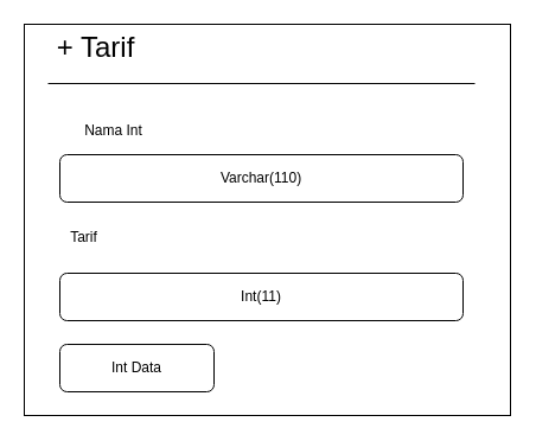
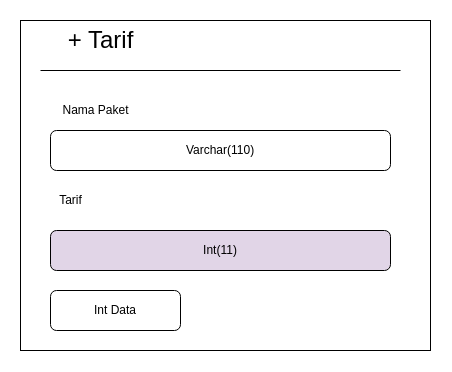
  <mxCell id="0" />
  <mxCell id="1" parent="0" />
  <mxCell id="2" value="" style="rounded=0;whiteSpace=wrap;html=1;" vertex="1" parent="1"><mxGeometry x="20" y="20" width="410" height="330" as="geometry" /></mxCell>
- <mxCell id="3" value="&lt;font style=&quot;font-size: 24px&quot;&gt;+ Tarif&lt;br&gt;&lt;/font&gt;" style="text;html=1;align=center;verticalAlign=middle;resizable=0;points=[];autosize=1;" vertex="1" parent="1"><mxGeometry x="40" y="30" width="80" height="20" as="geometry" /></mxCell>
+ <mxCell id="3" value="&lt;font style=&quot;font-size: 24px&quot;&gt;+ Tarif&lt;br&gt;&lt;/font&gt;" style="text;html=1;align=center;verticalAlign=middle;resizable=0;points=[];autosize=1;" vertex="1" parent="1"><mxGeometry x="60" y="30" width="80" height="20" as="geometry" /></mxCell>
  <mxCell id="4" value="" style="endArrow=none;html=1;" edge="1" parent="1"><mxGeometry width="50" height="50" relative="1" as="geometry"><mxPoint x="40" y="70" as="sourcePoint" /><mxPoint x="400" y="70" as="targetPoint" /></mxGeometry></mxCell>
- <mxCell id="5" value="Nama Int" style="text;html=1;align=center;verticalAlign=middle;resizable=0;points=[];autosize=1;" vertex="1" parent="1"><mxGeometry x="55" y="100" width="80" height="20" as="geometry" /></mxCell>
+ <mxCell id="5" value="Nama Paket" style="text;html=1;align=center;verticalAlign=middle;resizable=0;points=[];autosize=1;" vertex="1" parent="1"><mxGeometry x="55" y="100" width="80" height="20" as="geometry" /></mxCell>
  <mxCell id="6" value="Varchar(110)" style="rounded=1;whiteSpace=wrap;html=1;" vertex="1" parent="1"><mxGeometry x="50" y="130" width="340" height="40" as="geometry" /></mxCell>
  <mxCell id="7" value="Tarif" style="text;html=1;align=center;verticalAlign=middle;resizable=0;points=[];autosize=1;" vertex="1" parent="1"><mxGeometry x="50" y="190" width="40" height="20" as="geometry" /></mxCell>
- <mxCell id="8" value="Int(11)" style="rounded=1;whiteSpace=wrap;html=1;" vertex="1" parent="1"><mxGeometry x="50" y="230" width="340" height="40" as="geometry" /></mxCell>
+ <mxCell id="8" value="Int(11)" style="rounded=1;whiteSpace=wrap;html=1;fillColor=#e1d5e7;" vertex="1" parent="1"><mxGeometry x="50" y="230" width="340" height="40" as="geometry" /></mxCell>
  <mxCell id="9" value="Int Data" style="rounded=1;whiteSpace=wrap;html=1;" vertex="1" parent="1"><mxGeometry x="50" y="290" width="130" height="40" as="geometry" /></mxCell>
